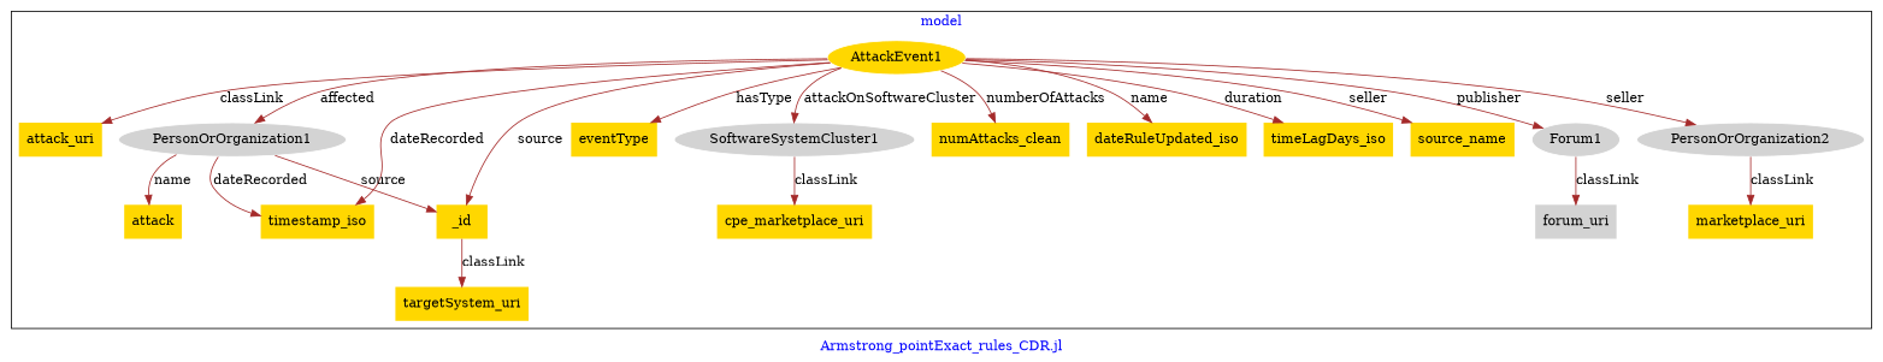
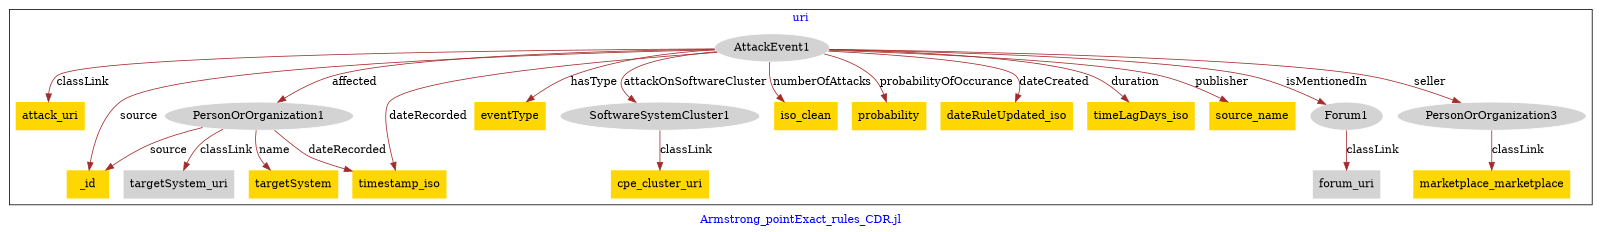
  digraph {
    fontcolor=blue
    label="Armstrong_pointExact_rules_CDR.jl"
    remincross=true
    node [fillcolor=gold style=filled shape=plaintext]
    edge [color=brown fontcolor=black]
-   n1 [color=white label=AttackEvent1 shape=""]
+   n1 [color=white fillcolor=lightgray label=AttackEvent1 shape=""]
    n2 [label=attack_uri]
    n3 [color=white fillcolor=lightgray label=PersonOrOrganization1 shape=""]
    n4 [color=white fillcolor=lightgray label=SoftwareSystemCluster1 shape=""]
    n5 [label=timestamp_iso]
    n6 [label=eventType]
    n7 [color=white fillcolor=lightgray label=Forum1 shape=""]
-   n8 [label=numAttacks_clean]
+   n8 [label=iso_clean]
+   n9 [label=probability]
    n10 [label=dateRuleUpdated_iso]
    n11 [label=timeLagDays_iso]
    n12 [label=source_name]
-   n13 [color=white fillcolor=lightgray label=PersonOrOrganization2 shape=""]
+   n13 [color=white fillcolor=lightgray label=PersonOrOrganization3 shape=""]
    n14 [label=_id]
    n15 [fillcolor=lightgray label=forum_uri]
-   n16 [label=targetSystem_uri]
-   n17 [label=attack]
-   n18 [label=marketplace_uri]
-   n19 [label=cpe_marketplace_uri]
+   n16 [fillcolor=lightgray label=targetSystem_uri]
+   n17 [label=targetSystem]
+   n18 [label=marketplace_marketplace]
+   n19 [label=cpe_cluster_uri]
    subgraph cluster_1 {
-     label=model
+     label=uri
      n1
      n2
      n3
      n4
      n5
      n6
      n7
      n8
+     n9
      n10
      n11
      n12
      n13
      n14
      n15
      n16
      n17
      n18
      n19
    }
    n1 -> n2 [label=classLink]
    n1 -> n3 [label=affected]
    n1 -> n4 [label=attackOnSoftwareCluster]
    n1 -> n5 [label=dateRecorded]
    n1 -> n6 [label=hasType]
-   n1 -> n7 [label=publisher]
+   n1 -> n7 [label=isMentionedIn]
    n1 -> n8 [label=numberOfAttacks]
-   n1 -> n10 [label=name]
+   n1 -> n9 [label=probabilityOfOccurance]
+   n1 -> n10 [label=dateCreated]
    n1 -> n11 [label=duration]
-   n1 -> n12 [label=seller]
+   n1 -> n12 [label=publisher]
    n1 -> n13 [label=seller]
    n1 -> n14 [label=source]
    n3 -> n5 [label=dateRecorded]
    n3 -> n14 [label=source]
-   n14 -> n16 [label=classLink]
+   n3 -> n16 [label=classLink]
    n3 -> n17 [label=name]
    n4 -> n19 [label=classLink]
    n7 -> n15 [label=classLink]
    n13 -> n18 [label=classLink]
  }
